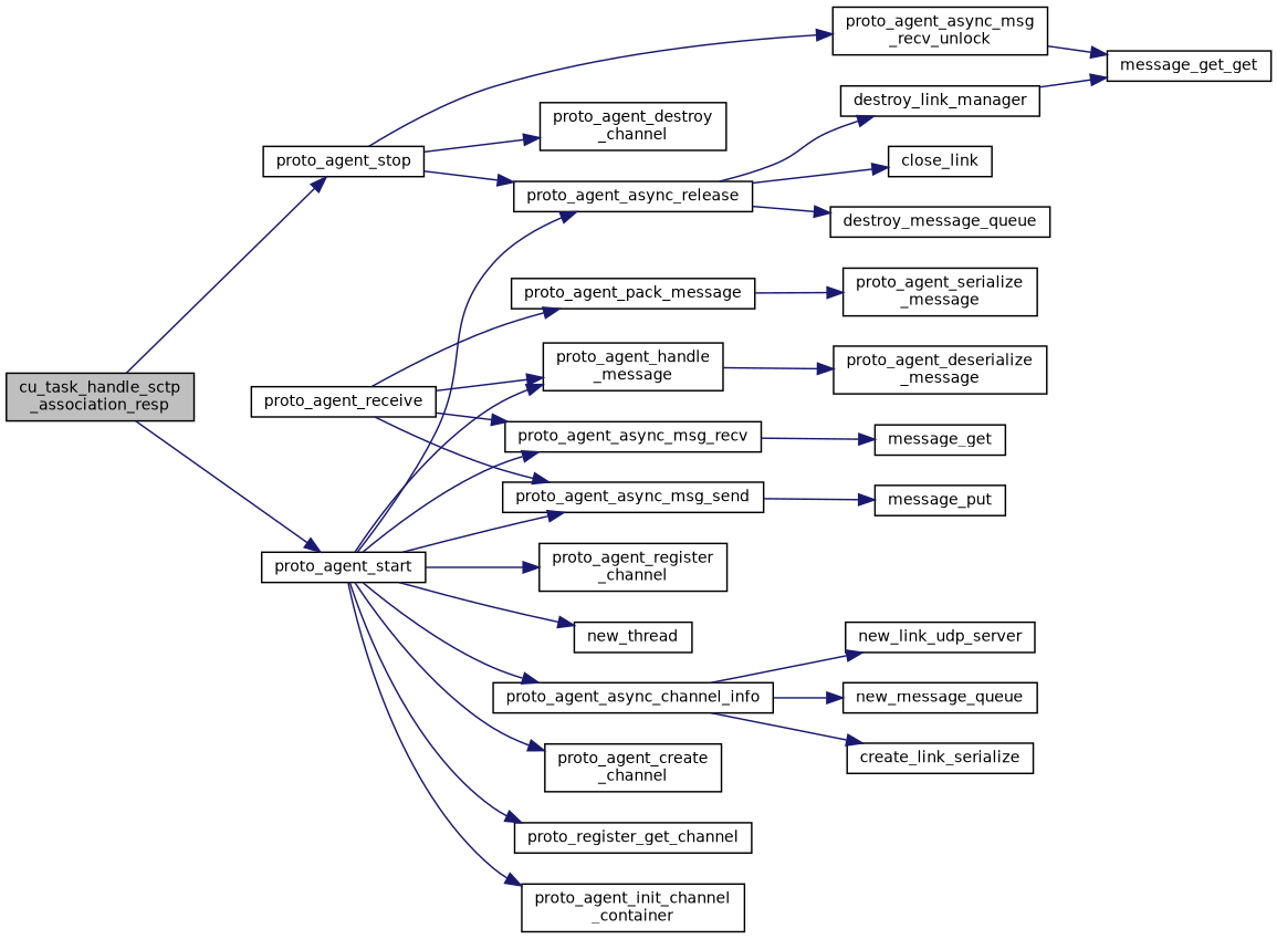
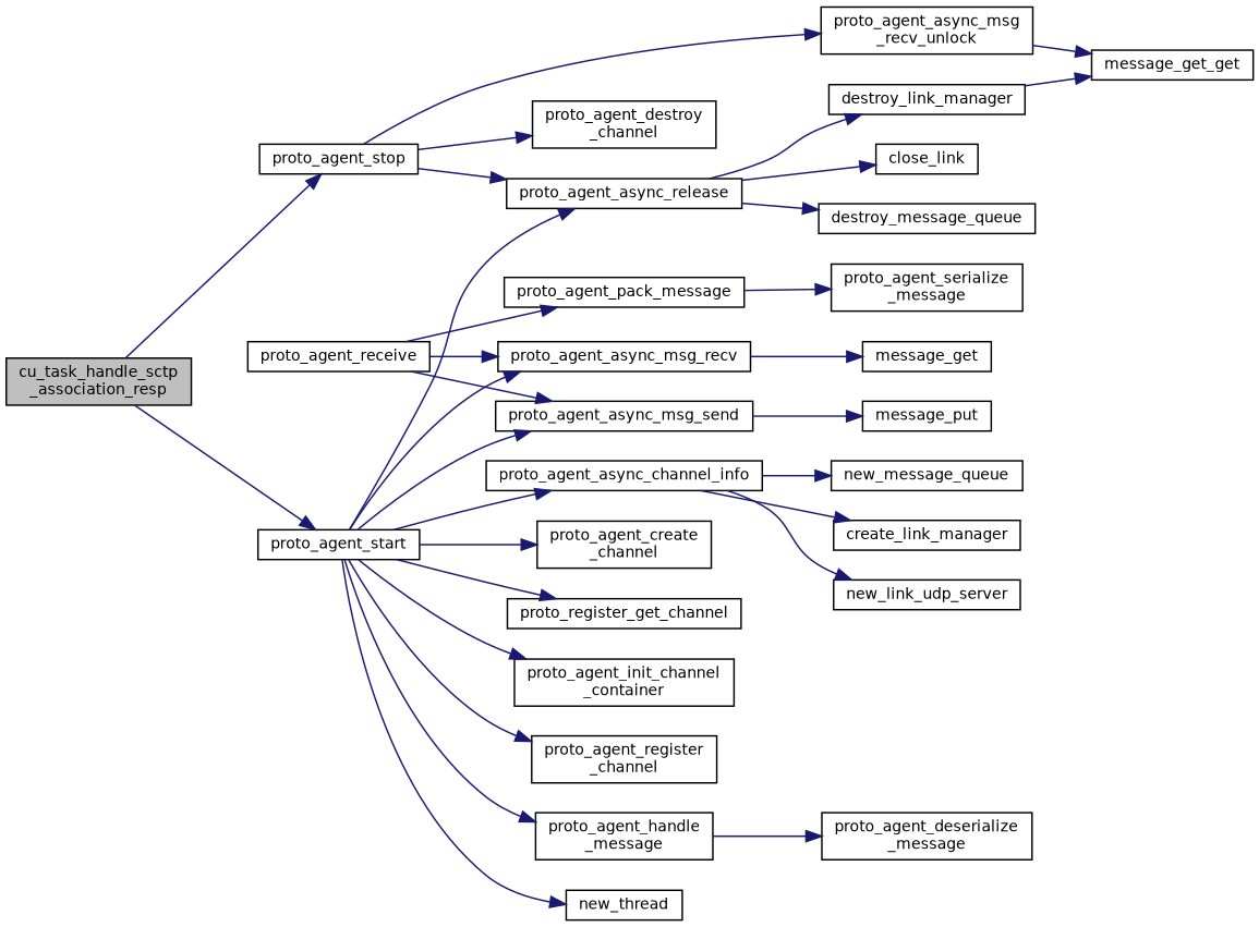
  digraph {
    rankdir=LR
    node [color=black fillcolor=white fontname=Helvetica fontsize=10 shape=record style=filled]
    edge [color=midnightblue fontname=Helvetica fontsize=10 labelfontname=Helvetica labelfontsize=10 style=solid]
    n1 [fillcolor=grey75 fontcolor=black height=0.2 label="cu_task_handle_sctp\l_association_resp" width=0.4]
    n2 [height=0.2 label=proto_agent_start width=0.4]
    n3 [height=0.2 label=proto_agent_stop width=0.4]
    n4 [height=0.2 label=new_thread width=0.4]
    n5 [height=0.2 label=proto_agent_async_channel_info width=0.4]
    n6 [height=0.2 label=proto_agent_async_msg_recv width=0.4]
    n7 [height=0.2 label=proto_agent_async_msg_send width=0.4]
    n8 [height=0.2 label=proto_agent_async_release width=0.4]
    n9 [height=0.2 label="proto_agent_create\l_channel" width=0.4]
    n10 [height=0.2 label=proto_register_get_channel width=0.4]
    n11 [height=0.2 label="proto_agent_init_channel\l_container" width=0.4]
    n12 [height=0.2 label="proto_agent_register\l_channel" width=0.4]
    n13 [height=0.2 label="proto_agent_handle\l_message" width=0.4]
    n14 [height=0.2 label="proto_agent_async_msg\l_recv_unlock" width=0.4]
    n15 [height=0.2 label="proto_agent_destroy\l_channel" width=0.4]
-   n16 [height=0.2 label=create_link_serialize width=0.4]
+   n16 [height=0.2 label=create_link_manager width=0.4]
    n17 [height=0.2 label=new_link_udp_server width=0.4]
    n18 [height=0.2 label=new_message_queue width=0.4]
    n19 [height=0.2 label=message_get width=0.4]
    n20 [height=0.2 label=message_put width=0.4]
    n21 [height=0.2 label=close_link width=0.4]
    n22 [height=0.2 label=destroy_link_manager width=0.4]
    n23 [height=0.2 label=destroy_message_queue width=0.4]
    n24 [height=0.2 label=proto_agent_receive width=0.4]
    n25 [height=0.2 label=proto_agent_pack_message width=0.4]
    n26 [height=0.2 label=message_get_get width=0.4]
    n27 [height=0.2 label="proto_agent_deserialize\l_message" width=0.4]
    n28 [height=0.2 label="proto_agent_serialize\l_message" width=0.4]
    n1 -> n2
    n1 -> n3
    n2 -> n4
    n2 -> n5
    n2 -> n6
    n2 -> n7
    n2 -> n8
    n2 -> n9
    n2 -> n10
    n2 -> n11
    n2 -> n12
    n2 -> n13
    n3 -> n8
    n3 -> n14
    n3 -> n15
    n5 -> n16
    n5 -> n17
    n5 -> n18
    n6 -> n19
    n7 -> n20
    n8 -> n21
    n8 -> n22
    n8 -> n23
    n13 -> n27
    n14 -> n26
    n22 -> n26
    n24 -> n6
    n24 -> n7
-   n24 -> n13
    n24 -> n25
    n25 -> n28
  }
